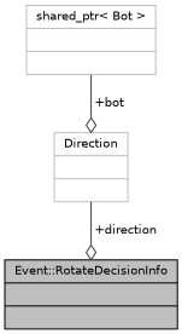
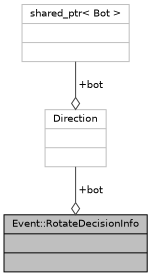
  digraph {
    node [color=grey75 fontname=Helvetica fontsize=10 shape=record]
    edge [arrowhead=odiamond color=grey25 fontname=Helvetica fontsize=10 labelfontname=Helvetica labelfontsize=10 style=solid]
    n1 [color=black fillcolor=grey75 fontcolor=black height=0.2 label="{Event::RotateDecisionInfo\n||}" style=filled width=0.4]
    n2 [height=0.2 label="{Direction\n||}" width=0.4]
    n3 [height=0.2 label="{shared_ptr\< Bot \>\n||}" width=0.4]
-   n2 -> n1 [label=" +direction"]
+   n2 -> n1 [label=" +bot"]
    n3 -> n2 [label=" +bot"]
  }
